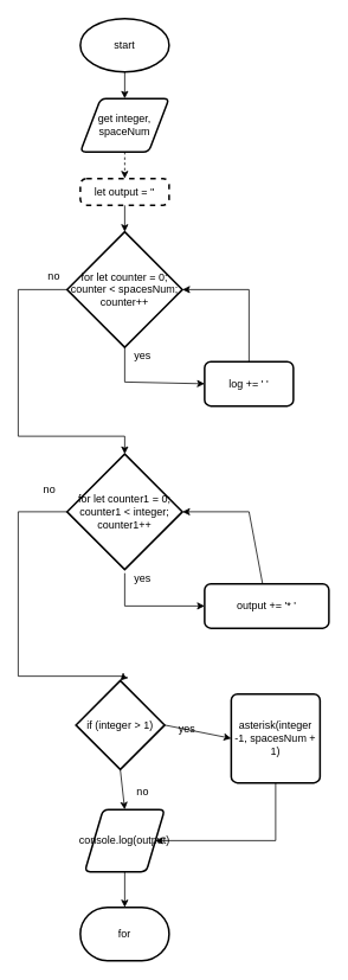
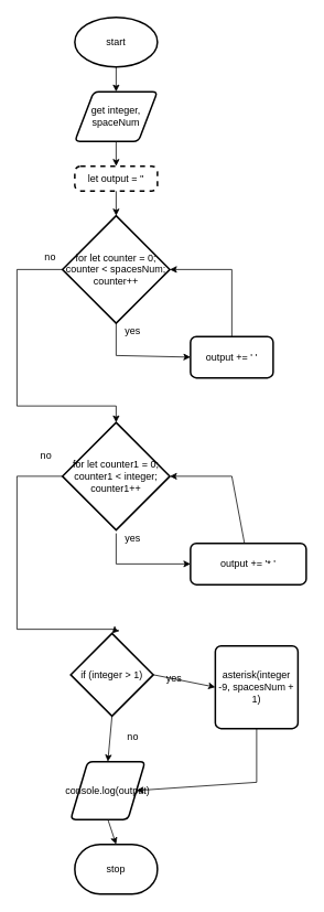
  <mxCell id="0" />
  <mxCell id="1" parent="0" />
  <mxCell id="2" style="edgeStyle=none;html=1;exitX=0.5;exitY=1;exitDx=0;exitDy=0;exitPerimeter=0;entryX=0.5;entryY=0;entryDx=0;entryDy=0;" parent="1" source="3" target="5" edge="1"><mxGeometry relative="1" as="geometry" /></mxCell>
  <mxCell id="3" value="start" style="strokeWidth=2;html=1;shape=mxgraph.flowchart.start_1;whiteSpace=wrap;" parent="1" vertex="1"><mxGeometry x="90" y="20" width="100" height="60" as="geometry" /></mxCell>
- <mxCell id="4" style="edgeStyle=none;html=1;exitX=0.5;exitY=1;exitDx=0;exitDy=0;entryX=0.5;entryY=0;entryDx=0;entryDy=0;dashed=1;" parent="1" source="5" target="7" edge="1"><mxGeometry relative="1" as="geometry" /></mxCell>
+ <mxCell id="4" style="edgeStyle=none;html=1;exitX=0.5;exitY=1;exitDx=0;exitDy=0;entryX=0.5;entryY=0;entryDx=0;entryDy=0;" parent="1" source="5" target="7" edge="1"><mxGeometry relative="1" as="geometry" /></mxCell>
  <mxCell id="5" value="get integer, spaceNum" style="shape=parallelogram;html=1;strokeWidth=2;perimeter=parallelogramPerimeter;whiteSpace=wrap;rounded=1;arcSize=12;size=0.23;" parent="1" vertex="1"><mxGeometry x="90" y="110" width="100" height="60" as="geometry" /></mxCell>
  <mxCell id="6" style="edgeStyle=none;html=1;exitX=0.5;exitY=1;exitDx=0;exitDy=0;entryX=0.5;entryY=0;entryDx=0;entryDy=0;entryPerimeter=0;" edge="1" parent="1" source="7" target="10"><mxGeometry relative="1" as="geometry" /></mxCell>
  <mxCell id="7" value="let output = ''" style="rounded=1;whiteSpace=wrap;html=1;absoluteArcSize=1;arcSize=14;strokeWidth=2;dashed=1;" parent="1" vertex="1"><mxGeometry x="90" y="200" width="100" height="30" as="geometry" /></mxCell>
  <mxCell id="8" style="edgeStyle=none;rounded=0;html=1;entryX=0;entryY=0.5;entryDx=0;entryDy=0;exitX=0.5;exitY=1;exitDx=0;exitDy=0;exitPerimeter=0;" edge="1" parent="1" source="10" target="12"><mxGeometry relative="1" as="geometry"><mxPoint x="140" y="394" as="sourcePoint" /><mxPoint x="230" y="434" as="targetPoint" /><Array as="points"><mxPoint x="140" y="429" /></Array></mxGeometry></mxCell>
  <mxCell id="9" style="edgeStyle=none;rounded=0;html=1;exitX=0;exitY=0.5;exitDx=0;exitDy=0;exitPerimeter=0;entryX=0.5;entryY=0;entryDx=0;entryDy=0;entryPerimeter=0;" edge="1" parent="1" source="10" target="16"><mxGeometry relative="1" as="geometry"><Array as="points"><mxPoint x="20" y="325" /><mxPoint x="20" y="490" /><mxPoint x="140" y="490" /></Array></mxGeometry></mxCell>
  <mxCell id="10" value="for let counter = 0; counter &amp;lt; spacesNum; counter++" style="strokeWidth=2;html=1;shape=mxgraph.flowchart.decision;whiteSpace=wrap;" parent="1" vertex="1"><mxGeometry x="75" y="260" width="130" height="130" as="geometry" /></mxCell>
  <mxCell id="11" style="edgeStyle=none;rounded=0;html=1;entryX=1;entryY=0.5;entryDx=0;entryDy=0;entryPerimeter=0;" edge="1" parent="1" source="12" target="10"><mxGeometry relative="1" as="geometry"><Array as="points"><mxPoint x="280" y="325" /></Array></mxGeometry></mxCell>
- <mxCell id="12" value="log += ' '" style="rounded=1;whiteSpace=wrap;html=1;absoluteArcSize=1;arcSize=14;strokeWidth=2;" vertex="1" parent="1"><mxGeometry x="230" y="406" width="100" height="50" as="geometry" /></mxCell>
+ <mxCell id="12" value="output += ' '" style="rounded=1;whiteSpace=wrap;html=1;absoluteArcSize=1;arcSize=14;strokeWidth=2;" vertex="1" parent="1"><mxGeometry x="230" y="406" width="100" height="50" as="geometry" /></mxCell>
  <mxCell id="13" value="yes" style="text;html=1;align=center;verticalAlign=middle;resizable=0;points=[];autosize=1;strokeColor=none;fillColor=none;" vertex="1" parent="1"><mxGeometry x="145" y="390" width="30" height="20" as="geometry" /></mxCell>
  <mxCell id="14" style="edgeStyle=none;rounded=0;html=1;entryX=0;entryY=0.5;entryDx=0;entryDy=0;exitX=0.5;exitY=1;exitDx=0;exitDy=0;exitPerimeter=0;" edge="1" parent="1" target="18"><mxGeometry relative="1" as="geometry"><mxPoint x="140" y="644" as="sourcePoint" /><mxPoint x="230" y="684" as="targetPoint" /><Array as="points"><mxPoint x="140" y="681" /></Array></mxGeometry></mxCell>
  <mxCell id="15" style="edgeStyle=none;rounded=0;html=1;exitX=0;exitY=0.5;exitDx=0;exitDy=0;exitPerimeter=0;entryX=0.5;entryY=0;entryDx=0;entryDy=0;entryPerimeter=0;" edge="1" parent="1" source="16" target="24"><mxGeometry relative="1" as="geometry"><Array as="points"><mxPoint x="20" y="575" /><mxPoint x="20" y="760" /><mxPoint x="140" y="760" /></Array></mxGeometry></mxCell>
  <mxCell id="16" value="for let counter1 = 0; counter1 &amp;lt; integer; counter1++" style="strokeWidth=2;html=1;shape=mxgraph.flowchart.decision;whiteSpace=wrap;" vertex="1" parent="1"><mxGeometry x="75" y="510" width="130" height="130" as="geometry" /></mxCell>
  <mxCell id="17" style="edgeStyle=none;rounded=0;html=1;entryX=1;entryY=0.5;entryDx=0;entryDy=0;entryPerimeter=0;" edge="1" parent="1" source="18" target="16"><mxGeometry relative="1" as="geometry"><Array as="points"><mxPoint x="280" y="575" /></Array></mxGeometry></mxCell>
  <mxCell id="18" value="output += '* '" style="rounded=1;whiteSpace=wrap;html=1;absoluteArcSize=1;arcSize=14;strokeWidth=2;" vertex="1" parent="1"><mxGeometry x="230" y="656" width="140" height="50" as="geometry" /></mxCell>
  <mxCell id="19" value="yes" style="text;html=1;align=center;verticalAlign=middle;resizable=0;points=[];autosize=1;strokeColor=none;fillColor=none;" vertex="1" parent="1"><mxGeometry x="145" y="640" width="30" height="20" as="geometry" /></mxCell>
  <mxCell id="20" value="no" style="text;html=1;align=center;verticalAlign=middle;resizable=0;points=[];autosize=1;strokeColor=none;fillColor=none;" vertex="1" parent="1"><mxGeometry x="45" y="300" width="30" height="20" as="geometry" /></mxCell>
  <mxCell id="21" value="no" style="text;html=1;align=center;verticalAlign=middle;resizable=0;points=[];autosize=1;strokeColor=none;fillColor=none;" vertex="1" parent="1"><mxGeometry x="40" y="540" width="30" height="20" as="geometry" /></mxCell>
  <mxCell id="22" style="edgeStyle=none;rounded=0;html=1;exitX=0.5;exitY=1;exitDx=0;exitDy=0;exitPerimeter=0;entryX=0.5;entryY=0;entryDx=0;entryDy=0;" edge="1" parent="1" source="24" target="26"><mxGeometry relative="1" as="geometry" /></mxCell>
  <mxCell id="23" style="edgeStyle=none;rounded=0;html=1;exitX=1;exitY=0.5;exitDx=0;exitDy=0;exitPerimeter=0;" edge="1" parent="1" source="24"><mxGeometry relative="1" as="geometry"><mxPoint x="260" y="830" as="targetPoint" /></mxGeometry></mxCell>
  <mxCell id="24" value="if (integer &amp;gt; 1)" style="strokeWidth=2;html=1;shape=mxgraph.flowchart.decision;whiteSpace=wrap;" vertex="1" parent="1"><mxGeometry x="85" y="765" width="100" height="100" as="geometry" /></mxCell>
  <mxCell id="25" style="edgeStyle=none;rounded=0;html=1;exitX=0.5;exitY=1;exitDx=0;exitDy=0;entryX=0.5;entryY=0;entryDx=0;entryDy=0;entryPerimeter=0;" edge="1" parent="1" source="26" target="31"><mxGeometry relative="1" as="geometry" /></mxCell>
- <mxCell id="26" value="console.log(output)" style="shape=parallelogram;html=1;strokeWidth=2;perimeter=parallelogramPerimeter;whiteSpace=wrap;rounded=1;arcSize=12;size=0.23;" vertex="1" parent="1"><mxGeometry x="95" y="910" width="90" height="70" as="geometry" /></mxCell>
+ <mxCell id="26" value="console.log(output)" style="shape=parallelogram;html=1;strokeWidth=2;perimeter=parallelogramPerimeter;whiteSpace=wrap;rounded=1;arcSize=12;size=0.23;" vertex="1" parent="1"><mxGeometry x="85" y="920" width="90" height="70" as="geometry" /></mxCell>
  <mxCell id="27" value="no" style="text;html=1;align=center;verticalAlign=middle;resizable=0;points=[];autosize=1;strokeColor=none;fillColor=none;" vertex="1" parent="1"><mxGeometry x="145" y="880" width="30" height="20" as="geometry" /></mxCell>
  <mxCell id="28" value="yes" style="text;html=1;align=center;verticalAlign=middle;resizable=0;points=[];autosize=1;strokeColor=none;fillColor=none;" vertex="1" parent="1"><mxGeometry x="195" y="810" width="30" height="20" as="geometry" /></mxCell>
  <mxCell id="29" style="edgeStyle=none;rounded=0;html=1;exitX=0.5;exitY=1;exitDx=0;exitDy=0;entryX=1;entryY=0.5;entryDx=0;entryDy=0;" edge="1" parent="1" source="30" target="26"><mxGeometry relative="1" as="geometry"><Array as="points"><mxPoint x="310" y="945" /></Array></mxGeometry></mxCell>
- <mxCell id="30" value="asterisk(integer -1, spacesNum + 1)" style="rounded=1;whiteSpace=wrap;html=1;absoluteArcSize=1;arcSize=14;strokeWidth=2;" vertex="1" parent="1"><mxGeometry x="260" y="780" width="100" height="100" as="geometry" /></mxCell>
- <mxCell id="31" value="for" style="strokeWidth=2;html=1;shape=mxgraph.flowchart.terminator;whiteSpace=wrap;" vertex="1" parent="1"><mxGeometry x="90" y="1020" width="100" height="60" as="geometry" /></mxCell>
+ <mxCell id="30" value="asterisk(integer -9, spacesNum + 1)" style="rounded=1;whiteSpace=wrap;html=1;absoluteArcSize=1;arcSize=14;strokeWidth=2;" vertex="1" parent="1"><mxGeometry x="260" y="780" width="100" height="100" as="geometry" /></mxCell>
+ <mxCell id="31" value="stop" style="strokeWidth=2;html=1;shape=mxgraph.flowchart.terminator;whiteSpace=wrap;" vertex="1" parent="1"><mxGeometry x="90" y="1020" width="100" height="60" as="geometry" /></mxCell>
